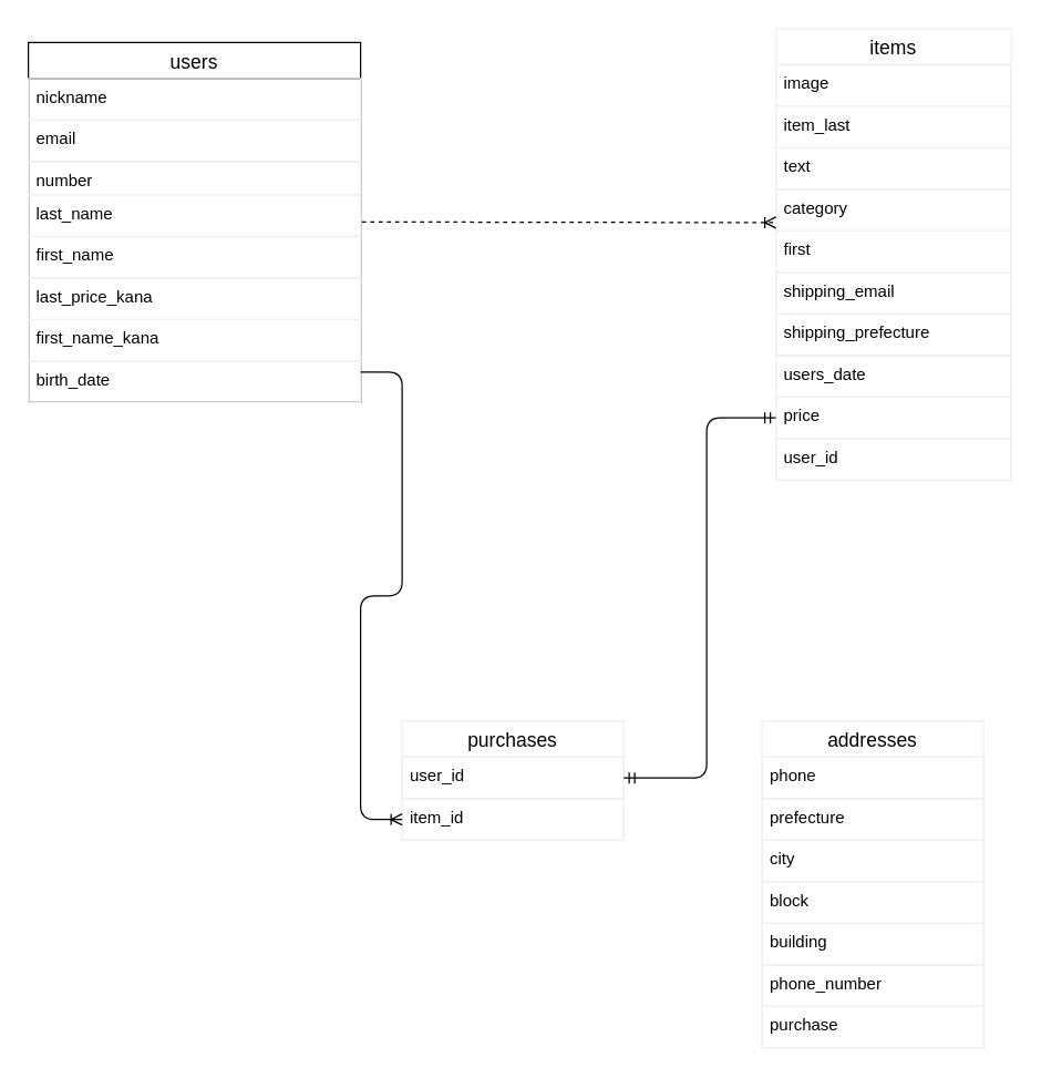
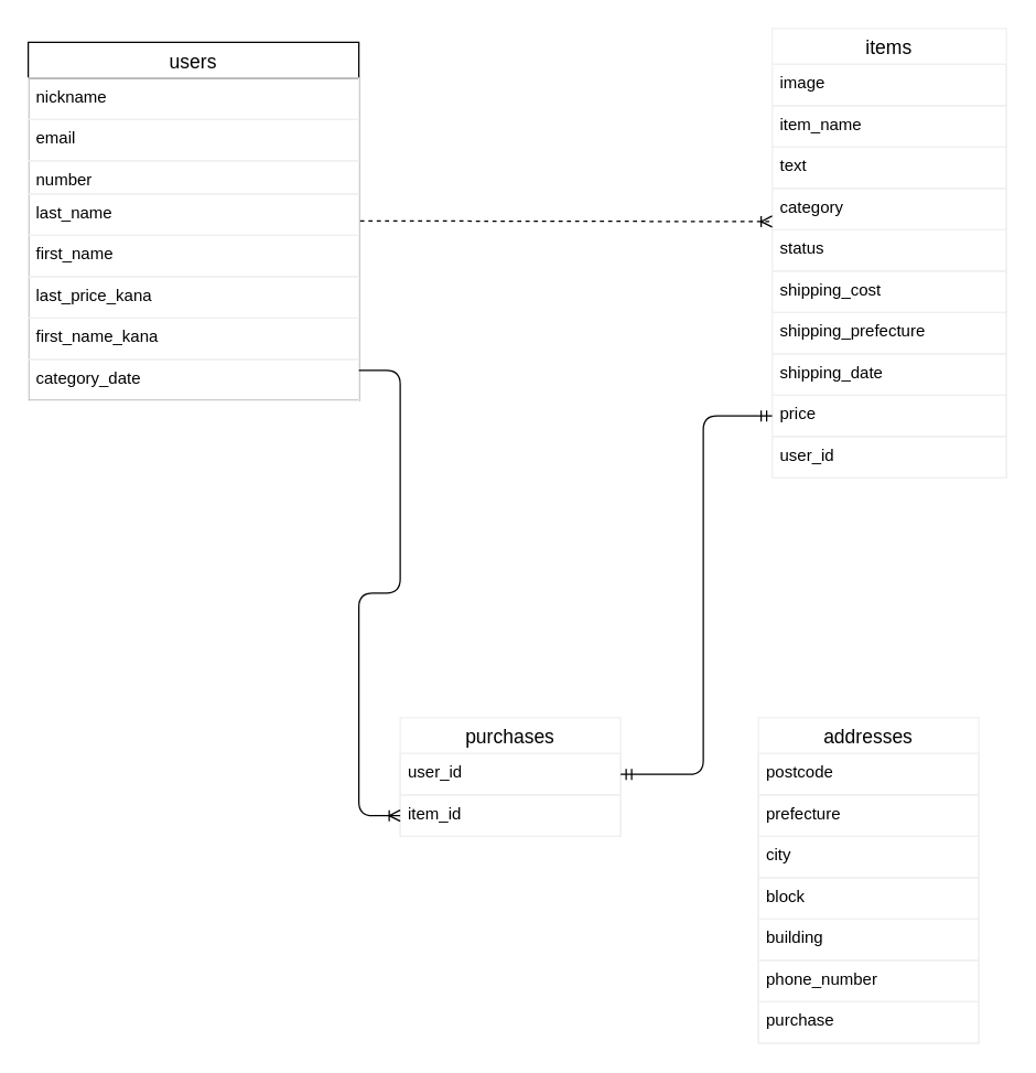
  <mxCell id="0" />
  <mxCell id="1" parent="0" />
  <mxCell id="2" value="items" style="swimlane;fontStyle=0;childLayout=stackLayout;horizontal=1;startSize=26;horizontalStack=0;resizeParent=1;resizeParentMax=0;resizeLast=0;collapsible=1;marginBottom=0;align=center;fontSize=14;strokeColor=#f0f0f0;" parent="1" vertex="1"><mxGeometry x="560" y="20" width="170" height="326" as="geometry" /></mxCell>
  <mxCell id="3" value="image" style="text;fillColor=none;spacingLeft=4;spacingRight=4;overflow=hidden;rotatable=0;points=[[0,0.5],[1,0.5]];portConstraint=eastwest;fontSize=12;strokeColor=#f0f0f0;" parent="2" vertex="1"><mxGeometry y="26" width="170" height="30" as="geometry" /></mxCell>
- <mxCell id="4" value="item_last" style="text;fillColor=none;spacingLeft=4;spacingRight=4;overflow=hidden;rotatable=0;points=[[0,0.5],[1,0.5]];portConstraint=eastwest;fontSize=12;strokeColor=#f0f0f0;" parent="2" vertex="1"><mxGeometry y="56" width="170" height="30" as="geometry" /></mxCell>
+ <mxCell id="4" value="item_name" style="text;fillColor=none;spacingLeft=4;spacingRight=4;overflow=hidden;rotatable=0;points=[[0,0.5],[1,0.5]];portConstraint=eastwest;fontSize=12;strokeColor=#f0f0f0;" parent="2" vertex="1"><mxGeometry y="56" width="170" height="30" as="geometry" /></mxCell>
  <mxCell id="5" value="text" style="text;fillColor=none;spacingLeft=4;spacingRight=4;overflow=hidden;rotatable=0;points=[[0,0.5],[1,0.5]];portConstraint=eastwest;fontSize=12;strokeColor=#f0f0f0;" parent="2" vertex="1"><mxGeometry y="86" width="170" height="30" as="geometry" /></mxCell>
  <mxCell id="6" value="category" style="text;fillColor=none;spacingLeft=4;spacingRight=4;overflow=hidden;rotatable=0;points=[[0,0.5],[1,0.5]];portConstraint=eastwest;fontSize=12;strokeColor=#f0f0f0;" parent="2" vertex="1"><mxGeometry y="116" width="170" height="30" as="geometry" /></mxCell>
- <mxCell id="7" value="first" style="text;fillColor=none;spacingLeft=4;spacingRight=4;overflow=hidden;rotatable=0;points=[[0,0.5],[1,0.5]];portConstraint=eastwest;fontSize=12;strokeColor=#f0f0f0;" parent="2" vertex="1"><mxGeometry y="146" width="170" height="30" as="geometry" /></mxCell>
- <mxCell id="8" value="shipping_email" style="text;fillColor=none;spacingLeft=4;spacingRight=4;overflow=hidden;rotatable=0;points=[[0,0.5],[1,0.5]];portConstraint=eastwest;fontSize=12;strokeColor=#f0f0f0;" parent="2" vertex="1"><mxGeometry y="176" width="170" height="30" as="geometry" /></mxCell>
+ <mxCell id="7" value="status" style="text;fillColor=none;spacingLeft=4;spacingRight=4;overflow=hidden;rotatable=0;points=[[0,0.5],[1,0.5]];portConstraint=eastwest;fontSize=12;strokeColor=#f0f0f0;" parent="2" vertex="1"><mxGeometry y="146" width="170" height="30" as="geometry" /></mxCell>
+ <mxCell id="8" value="shipping_cost" style="text;fillColor=none;spacingLeft=4;spacingRight=4;overflow=hidden;rotatable=0;points=[[0,0.5],[1,0.5]];portConstraint=eastwest;fontSize=12;strokeColor=#f0f0f0;" parent="2" vertex="1"><mxGeometry y="176" width="170" height="30" as="geometry" /></mxCell>
  <mxCell id="9" value="shipping_prefecture" style="text;fillColor=none;spacingLeft=4;spacingRight=4;overflow=hidden;rotatable=0;points=[[0,0.5],[1,0.5]];portConstraint=eastwest;fontSize=12;strokeColor=#f0f0f0;" parent="2" vertex="1"><mxGeometry y="206" width="170" height="30" as="geometry" /></mxCell>
- <mxCell id="10" value="users_date" style="text;fillColor=none;spacingLeft=4;spacingRight=4;overflow=hidden;rotatable=0;points=[[0,0.5],[1,0.5]];portConstraint=eastwest;fontSize=12;strokeColor=#f0f0f0;" parent="2" vertex="1"><mxGeometry y="236" width="170" height="30" as="geometry" /></mxCell>
+ <mxCell id="10" value="shipping_date" style="text;fillColor=none;spacingLeft=4;spacingRight=4;overflow=hidden;rotatable=0;points=[[0,0.5],[1,0.5]];portConstraint=eastwest;fontSize=12;strokeColor=#f0f0f0;" parent="2" vertex="1"><mxGeometry y="236" width="170" height="30" as="geometry" /></mxCell>
  <mxCell id="11" value="price" style="text;fillColor=none;spacingLeft=4;spacingRight=4;overflow=hidden;rotatable=0;points=[[0,0.5],[1,0.5]];portConstraint=eastwest;fontSize=12;strokeColor=#f0f0f0;" parent="2" vertex="1"><mxGeometry y="266" width="170" height="30" as="geometry" /></mxCell>
  <mxCell id="12" value="user_id " style="text;fillColor=none;spacingLeft=4;spacingRight=4;overflow=hidden;rotatable=0;points=[[0,0.5],[1,0.5]];portConstraint=eastwest;fontSize=12;strokeColor=#f0f0f0;" parent="2" vertex="1"><mxGeometry y="296" width="170" height="30" as="geometry" /></mxCell>
  <mxCell id="13" value="purchases" style="swimlane;fontStyle=0;childLayout=stackLayout;horizontal=1;startSize=26;horizontalStack=0;resizeParent=1;resizeParentMax=0;resizeLast=0;collapsible=1;marginBottom=0;align=center;fontSize=14;strokeColor=#f0f0f0;" parent="1" vertex="1"><mxGeometry x="290" y="520" width="160" height="86" as="geometry" /></mxCell>
  <mxCell id="14" value="user_id" style="text;fillColor=none;spacingLeft=4;spacingRight=4;overflow=hidden;rotatable=0;points=[[0,0.5],[1,0.5]];portConstraint=eastwest;fontSize=12;strokeColor=#f0f0f0;" parent="13" vertex="1"><mxGeometry y="26" width="160" height="30" as="geometry" /></mxCell>
  <mxCell id="15" value="item_id" style="text;fillColor=none;spacingLeft=4;spacingRight=4;overflow=hidden;rotatable=0;points=[[0,0.5],[1,0.5]];portConstraint=eastwest;fontSize=12;strokeColor=#f0f0f0;" parent="13" vertex="1"><mxGeometry y="56" width="160" height="30" as="geometry" /></mxCell>
  <mxCell id="16" value="addresses" style="swimlane;fontStyle=0;childLayout=stackLayout;horizontal=1;startSize=26;horizontalStack=0;resizeParent=1;resizeParentMax=0;resizeLast=0;collapsible=1;marginBottom=0;align=center;fontSize=14;strokeColor=#f0f0f0;" parent="1" vertex="1"><mxGeometry x="550" y="520" width="160" height="236" as="geometry" /></mxCell>
- <mxCell id="17" value="phone" style="text;fillColor=none;spacingLeft=4;spacingRight=4;overflow=hidden;rotatable=0;points=[[0,0.5],[1,0.5]];portConstraint=eastwest;fontSize=12;strokeColor=#f0f0f0;" parent="16" vertex="1"><mxGeometry y="26" width="160" height="30" as="geometry" /></mxCell>
+ <mxCell id="17" value="postcode" style="text;fillColor=none;spacingLeft=4;spacingRight=4;overflow=hidden;rotatable=0;points=[[0,0.5],[1,0.5]];portConstraint=eastwest;fontSize=12;strokeColor=#f0f0f0;" parent="16" vertex="1"><mxGeometry y="26" width="160" height="30" as="geometry" /></mxCell>
  <mxCell id="18" value="prefecture" style="text;fillColor=none;spacingLeft=4;spacingRight=4;overflow=hidden;rotatable=0;points=[[0,0.5],[1,0.5]];portConstraint=eastwest;fontSize=12;strokeColor=#f0f0f0;" parent="16" vertex="1"><mxGeometry y="56" width="160" height="30" as="geometry" /></mxCell>
  <mxCell id="19" value="city" style="text;fillColor=none;spacingLeft=4;spacingRight=4;overflow=hidden;rotatable=0;points=[[0,0.5],[1,0.5]];portConstraint=eastwest;fontSize=12;strokeColor=#f0f0f0;" parent="16" vertex="1"><mxGeometry y="86" width="160" height="30" as="geometry" /></mxCell>
  <mxCell id="20" value="block" style="text;fillColor=none;spacingLeft=4;spacingRight=4;overflow=hidden;rotatable=0;points=[[0,0.5],[1,0.5]];portConstraint=eastwest;fontSize=12;strokeColor=#f0f0f0;" parent="16" vertex="1"><mxGeometry y="116" width="160" height="30" as="geometry" /></mxCell>
  <mxCell id="21" value="building" style="text;fillColor=none;spacingLeft=4;spacingRight=4;overflow=hidden;rotatable=0;points=[[0,0.5],[1,0.5]];portConstraint=eastwest;fontSize=12;strokeColor=#f0f0f0;" parent="16" vertex="1"><mxGeometry y="146" width="160" height="30" as="geometry" /></mxCell>
  <mxCell id="22" value="phone_number" style="text;fillColor=none;spacingLeft=4;spacingRight=4;overflow=hidden;rotatable=0;points=[[0,0.5],[1,0.5]];portConstraint=eastwest;fontSize=12;strokeColor=#f0f0f0;" parent="16" vertex="1"><mxGeometry y="176" width="160" height="30" as="geometry" /></mxCell>
  <mxCell id="23" value="purchase&#10;" style="text;fillColor=none;spacingLeft=4;spacingRight=4;overflow=hidden;rotatable=0;points=[[0,0.5],[1,0.5]];portConstraint=eastwest;fontSize=12;strokeColor=#f0f0f0;" vertex="1" parent="16"><mxGeometry y="206" width="160" height="30" as="geometry" /></mxCell>
  <mxCell id="24" value="users" style="swimlane;fontStyle=0;childLayout=stackLayout;horizontal=1;startSize=26;horizontalStack=0;resizeParent=1;resizeParentMax=0;resizeLast=0;collapsible=1;marginBottom=0;align=center;fontSize=14;perimeterSpacing=0;" parent="1" vertex="1"><mxGeometry x="20" y="30" width="240" height="260" as="geometry"><mxRectangle x="30" y="300" width="50" height="26" as="alternateBounds" /></mxGeometry></mxCell>
  <mxCell id="25" value="nickname&#10;&#10;" style="text;fillColor=none;spacingLeft=4;spacingRight=4;overflow=hidden;rotatable=0;points=[[0,0.5],[1,0.5]];portConstraint=eastwest;fontSize=12;strokeColor=#f0f0f0;" parent="24" vertex="1"><mxGeometry y="26" width="240" height="30" as="geometry" /></mxCell>
  <mxCell id="26" value="email" style="text;fillColor=none;spacingLeft=4;spacingRight=4;overflow=hidden;rotatable=0;points=[[0,0.5],[1,0.5]];portConstraint=eastwest;fontSize=12;strokeColor=#f0f0f0;" parent="24" vertex="1"><mxGeometry y="56" width="240" height="30" as="geometry" /></mxCell>
  <mxCell id="27" value="number" style="text;fillColor=none;spacingLeft=4;spacingRight=4;overflow=hidden;rotatable=0;points=[[0,0.5],[1,0.5]];portConstraint=eastwest;fontSize=12;strokeColor=#f0f0f0;" parent="24" vertex="1"><mxGeometry y="86" width="240" height="24" as="geometry" /></mxCell>
  <mxCell id="28" value="last_name" style="text;fillColor=none;spacingLeft=4;spacingRight=4;overflow=hidden;rotatable=0;points=[[0,0.5],[1,0.5]];portConstraint=eastwest;fontSize=12;strokeColor=#f0f0f0;" parent="24" vertex="1"><mxGeometry y="110" width="240" height="30" as="geometry" /></mxCell>
  <mxCell id="29" value="first_name" style="text;fillColor=none;spacingLeft=4;spacingRight=4;overflow=hidden;rotatable=0;points=[[0,0.5],[1,0.5]];portConstraint=eastwest;fontSize=12;strokeColor=#f0f0f0;" parent="24" vertex="1"><mxGeometry y="140" width="240" height="30" as="geometry" /></mxCell>
  <mxCell id="30" value="last_price_kana" style="text;fillColor=none;spacingLeft=4;spacingRight=4;overflow=hidden;rotatable=0;points=[[0,0.5],[1,0.5]];portConstraint=eastwest;fontSize=12;strokeColor=#f0f0f0;" parent="24" vertex="1"><mxGeometry y="170" width="240" height="30" as="geometry" /></mxCell>
  <mxCell id="31" value="first_name_kana" style="text;fillColor=none;spacingLeft=4;spacingRight=4;overflow=hidden;rotatable=0;points=[[0,0.5],[1,0.5]];portConstraint=eastwest;fontSize=12;strokeColor=#f0f0f0;" parent="24" vertex="1"><mxGeometry y="200" width="240" height="30" as="geometry" /></mxCell>
- <mxCell id="32" value="birth_date&#10;" style="text;fillColor=none;spacingLeft=4;spacingRight=4;overflow=hidden;rotatable=0;points=[[0,0.5],[1,0.5]];portConstraint=eastwest;fontSize=12;strokeColor=#f0f0f0;" parent="24" vertex="1"><mxGeometry y="230" width="240" height="30" as="geometry" /></mxCell>
+ <mxCell id="32" value="category_date&#10;" style="text;fillColor=none;spacingLeft=4;spacingRight=4;overflow=hidden;rotatable=0;points=[[0,0.5],[1,0.5]];portConstraint=eastwest;fontSize=12;strokeColor=#f0f0f0;" parent="24" vertex="1"><mxGeometry y="230" width="240" height="30" as="geometry" /></mxCell>
  <mxCell id="33" value="" style="edgeStyle=entityRelationEdgeStyle;fontSize=12;html=1;endArrow=ERoneToMany;entryX=0;entryY=0.8;entryDx=0;entryDy=0;entryPerimeter=0;exitX=1.004;exitY=0.654;exitDx=0;exitDy=0;exitPerimeter=0;dashed=1;" parent="1" source="28" target="6" edge="1"><mxGeometry width="100" height="100" relative="1" as="geometry"><mxPoint x="264" y="160" as="sourcePoint" /><mxPoint x="550" y="160" as="targetPoint" /></mxGeometry></mxCell>
  <mxCell id="34" value="" style="fontSize=12;html=1;endArrow=ERmandOne;startArrow=ERmandOne;exitX=1;exitY=0.5;exitDx=0;exitDy=0;edgeStyle=orthogonalEdgeStyle;entryX=0;entryY=0.5;entryDx=0;entryDy=0;" parent="1" target="11" edge="1"><mxGeometry width="100" height="100" relative="1" as="geometry"><mxPoint x="450" y="561" as="sourcePoint" /><mxPoint x="510" y="370" as="targetPoint" /><Array as="points"><mxPoint x="510" y="561" /><mxPoint x="510" y="301" /></Array></mxGeometry></mxCell>
  <mxCell id="35" value="" style="edgeStyle=entityRelationEdgeStyle;fontSize=12;html=1;endArrow=ERoneToMany;entryX=0;entryY=0.5;entryDx=0;entryDy=0;" parent="1" target="15" edge="1"><mxGeometry width="100" height="100" relative="1" as="geometry"><mxPoint x="260" y="268" as="sourcePoint" /><mxPoint x="280" y="590" as="targetPoint" /></mxGeometry></mxCell>
